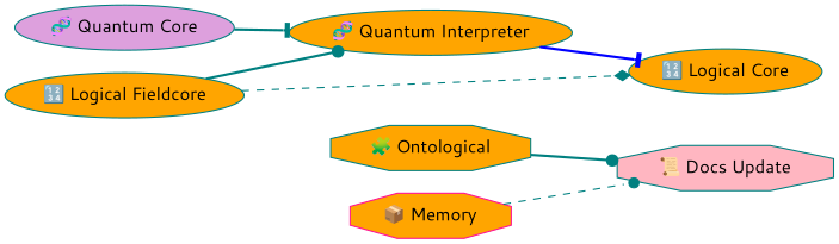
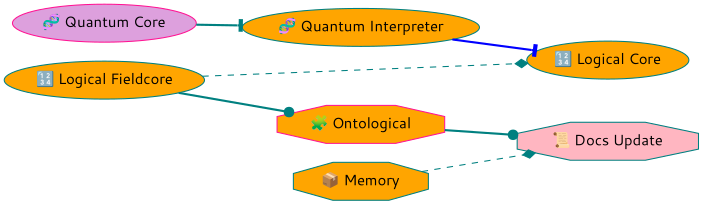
  digraph {
    rankdir=LR
    node [color=teal fillcolor=orange fontname="Segoe UI" shape=ellipse style=filled]
    edge [arrowhead=tee color=teal style=bold]
-   n1 [fillcolor=plum label="🧬 Quantum Core"]
+   n1 [color=deeppink fillcolor=plum label="🧬 Quantum Core"]
    n2 [label="🧬 Quantum Interpreter"]
    n3 [label="🔢 Logical Core"]
    n4 [label="🔢 Logical Fieldcore"]
-   n5 [label="🧩 Ontological" shape=octagon]
+   n5 [color=deeppink label="🧩 Ontological" shape=octagon]
    n6 [fillcolor=lightpink label="📜 Docs Update" shape=octagon]
-   n7 [color=deeppink label="📦 Memory" shape=octagon]
+   n7 [label="📦 Memory" shape=octagon]
    n1 -> n2
    n2 -> n3 [color=blue]
    n4 -> n3 [arrowhead=diamond style=dashed]
-   n4 -> n2 [arrowhead=dot]
+   n4 -> n5 [arrowhead=dot]
    n5 -> n6 [arrowhead=dot]
-   n7 -> n6 [arrowhead=dot style=dashed]
+   n7 -> n6 [arrowhead=diamond style=dashed]
  }
